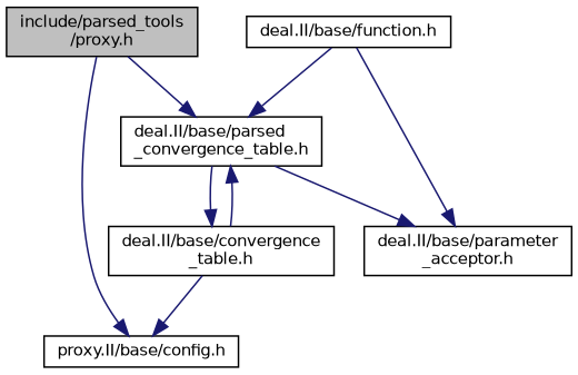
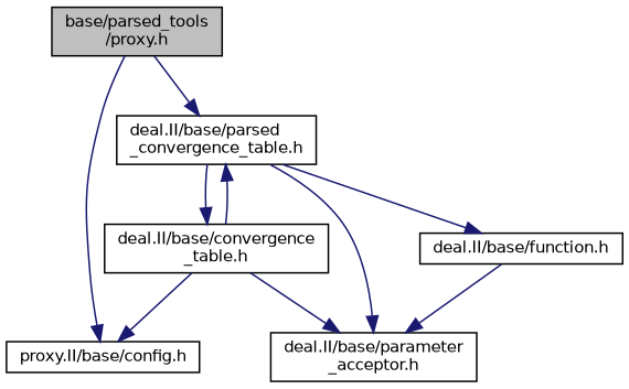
  digraph {
    node [color=black fontname=Helvetica fontsize=10 shape=record]
    edge [color=midnightblue fontname=Helvetica fontsize=10 labelfontname=Helvetica labelfontsize=10 style=solid]
-   n1 [fillcolor=grey75 fontcolor=black height=0.2 label="include/parsed_tools\l/proxy.h" style=filled width=0.4]
+   n1 [fillcolor=grey75 fontcolor=black height=0.2 label="base/parsed_tools\l/proxy.h" style=filled width=0.4]
    n2 [height=0.2 label="proxy.II/base/config.h" width=0.4]
    n3 [height=0.2 label="deal.II/base/parsed\l_convergence_table.h" width=0.4]
    n4 [height=0.2 label="deal.II/base/parameter\l_acceptor.h" width=0.4]
    n5 [height=0.2 label="deal.II/base/convergence\l_table.h" width=0.4]
    n6 [height=0.2 label="deal.II/base/function.h" width=0.4]
    n1 -> n2
    n1 -> n3
    n3 -> n4
    n3 -> n5
-   n6 -> n3
+   n3 -> n6
    n5 -> n2
    n5 -> n3
+   n5 -> n4
    n6 -> n4
  }
